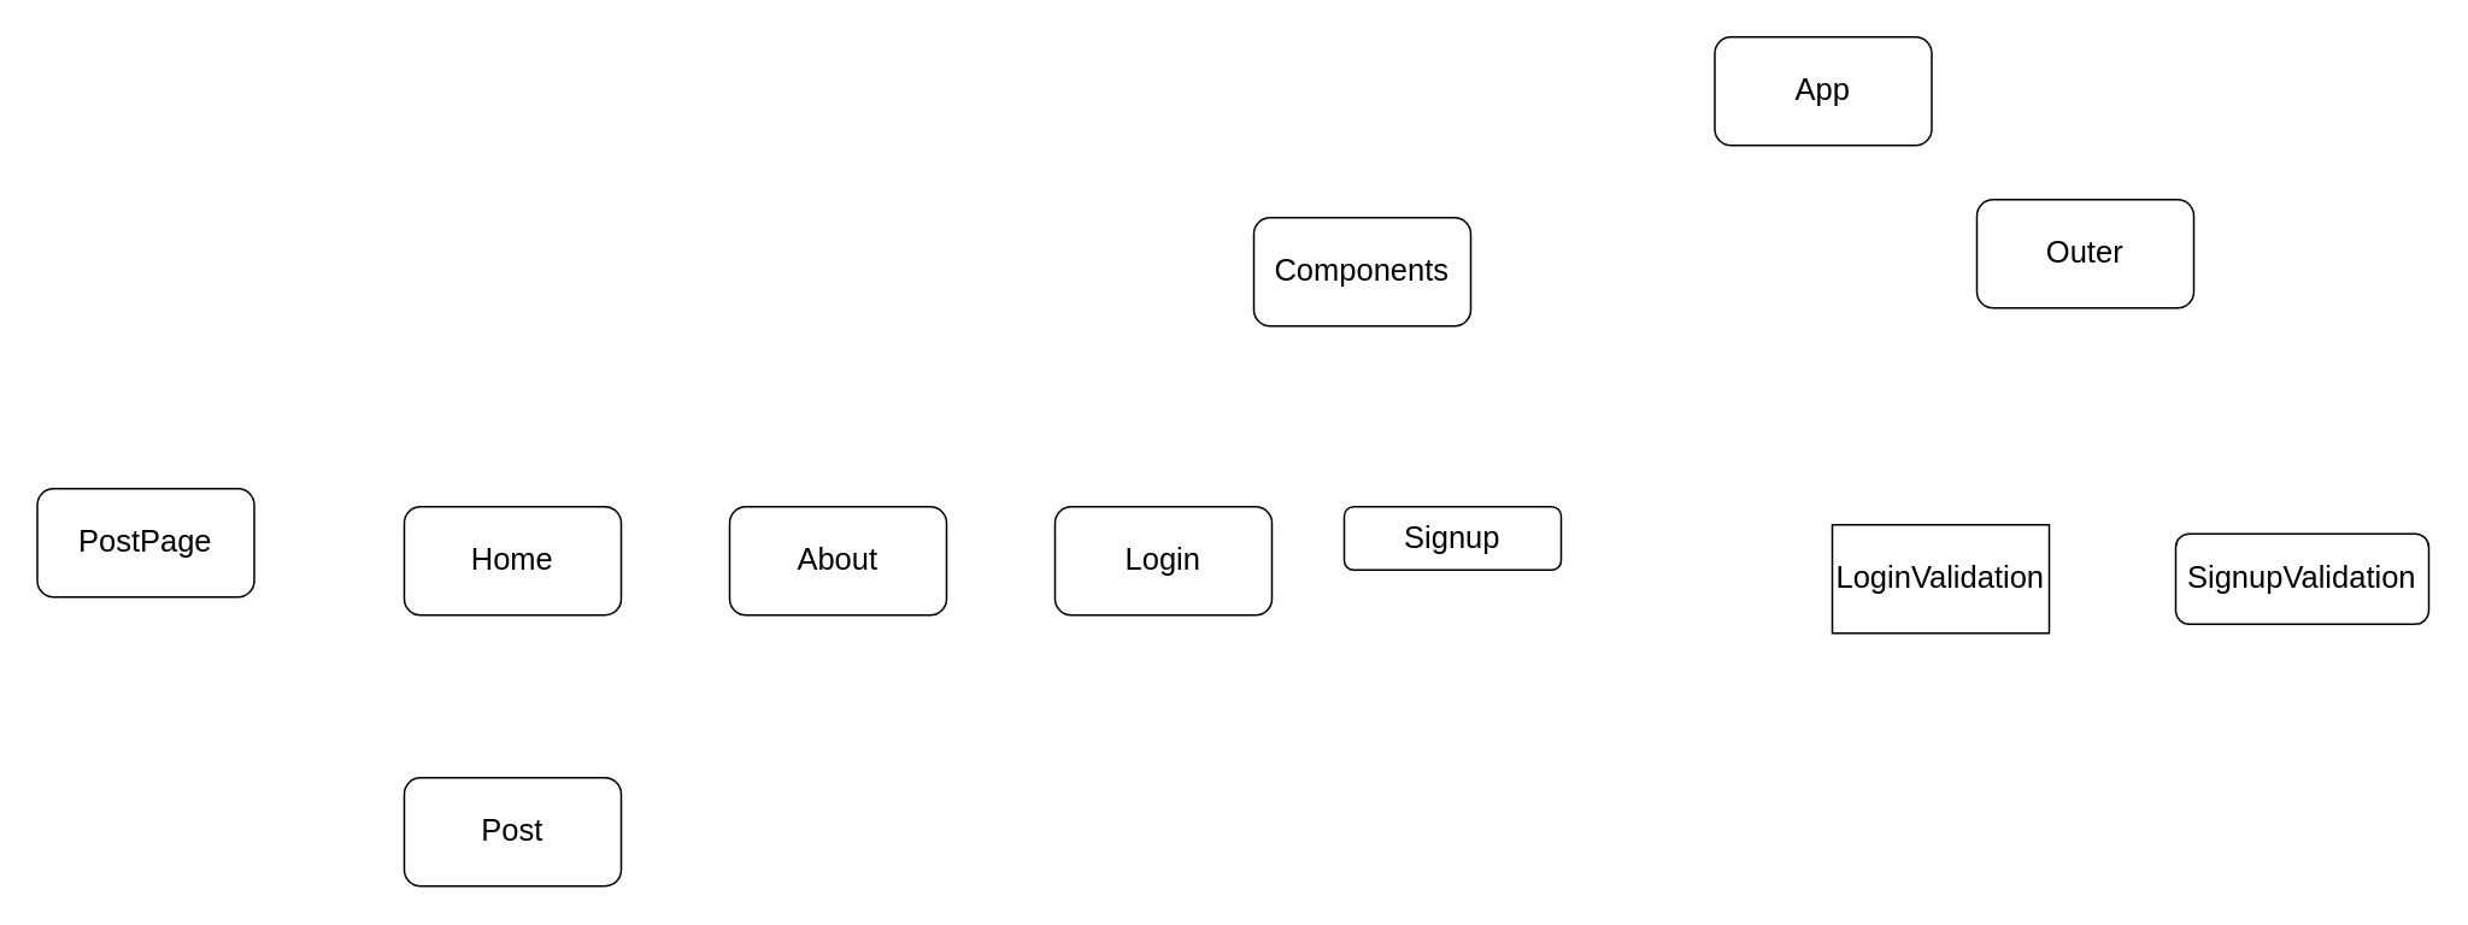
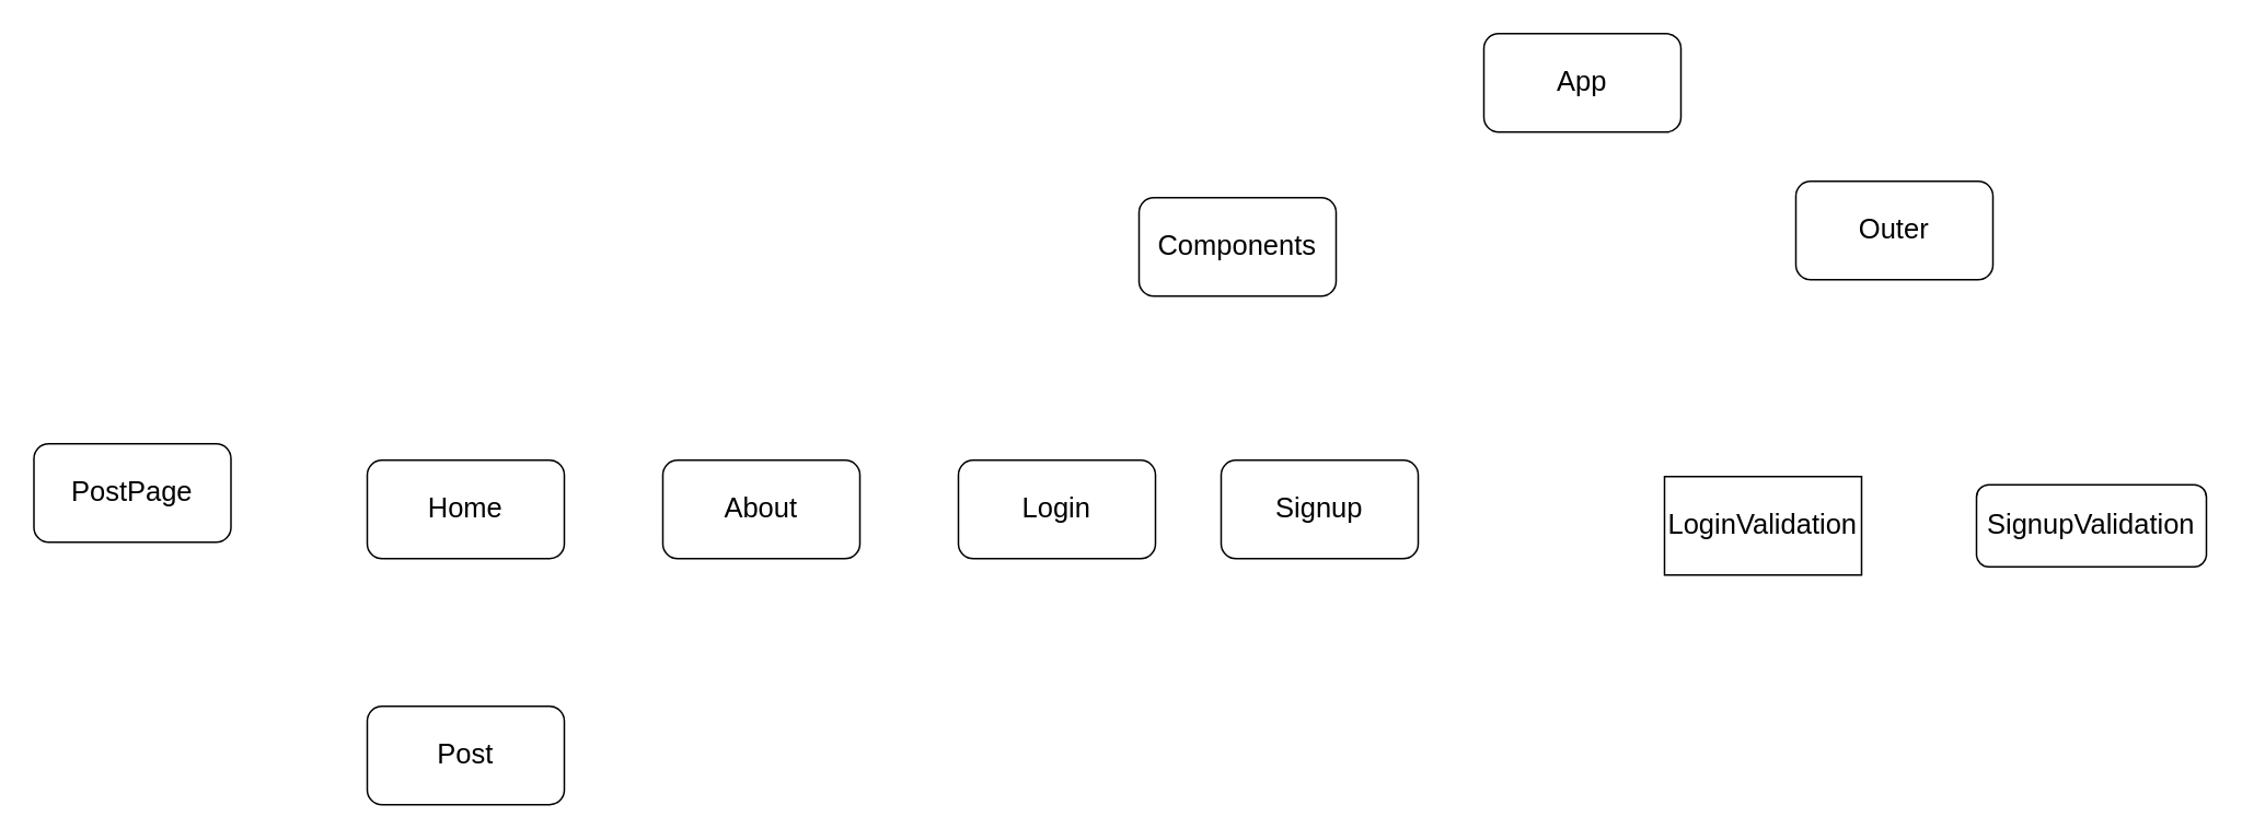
  <mxCell id="0" />
  <mxCell id="1" parent="0" />
- <mxCell id="2" value="App" style="rounded=1;whiteSpace=wrap;html=1;fontSize=17;" vertex="1" parent="1"><mxGeometry x="948" y="20" width="120" height="60" as="geometry" /></mxCell>
+ <mxCell id="2" value="App" style="rounded=1;whiteSpace=wrap;html=1;fontSize=17;" vertex="1" parent="1"><mxGeometry x="903" y="20" width="120" height="60" as="geometry" /></mxCell>
  <mxCell id="3" value="Components" style="rounded=1;whiteSpace=wrap;html=1;fontSize=17;" vertex="1" parent="1"><mxGeometry x="693" y="120" width="120" height="60" as="geometry" /></mxCell>
  <mxCell id="4" value="Outer" style="rounded=1;whiteSpace=wrap;html=1;fontSize=17;" vertex="1" parent="1"><mxGeometry x="1093" y="110" width="120" height="60" as="geometry" /></mxCell>
  <mxCell id="5" value="Login" style="rounded=1;whiteSpace=wrap;html=1;fontSize=17;" vertex="1" parent="1"><mxGeometry x="583" y="280" width="120" height="60" as="geometry" /></mxCell>
- <mxCell id="6" value="Signup" style="rounded=1;whiteSpace=wrap;html=1;fontSize=17;" vertex="1" parent="1"><mxGeometry x="743" y="280" width="120" height="35" as="geometry" /></mxCell>
+ <mxCell id="6" value="Signup" style="rounded=1;whiteSpace=wrap;html=1;fontSize=17;" vertex="1" parent="1"><mxGeometry x="743" y="280" width="120" height="60" as="geometry" /></mxCell>
  <mxCell id="7" value="LoginValidation" style="whiteSpace=wrap;html=1;fontSize=17;rounded=0;" vertex="1" parent="1"><mxGeometry x="1013" y="290" width="120" height="60" as="geometry" /></mxCell>
  <mxCell id="8" value="SignupValidation" style="rounded=1;whiteSpace=wrap;html=1;fontSize=17;" vertex="1" parent="1"><mxGeometry x="1203" y="295" width="140" height="50" as="geometry" /></mxCell>
  <mxCell id="9" value="Home" style="rounded=1;whiteSpace=wrap;html=1;fontSize=17;" vertex="1" parent="1"><mxGeometry x="223" y="280" width="120" height="60" as="geometry" /></mxCell>
  <mxCell id="10" value="About" style="rounded=1;whiteSpace=wrap;html=1;fontSize=17;" vertex="1" parent="1"><mxGeometry x="403" y="280" width="120" height="60" as="geometry" /></mxCell>
  <mxCell id="11" value="Post" style="rounded=1;whiteSpace=wrap;html=1;fontSize=17;" vertex="1" parent="1"><mxGeometry x="223" y="430" width="120" height="60" as="geometry" /></mxCell>
  <mxCell id="12" value="PostPage" style="rounded=1;whiteSpace=wrap;html=1;fontSize=17;" vertex="1" parent="1"><mxGeometry x="20" y="270" width="120" height="60" as="geometry" /></mxCell>
